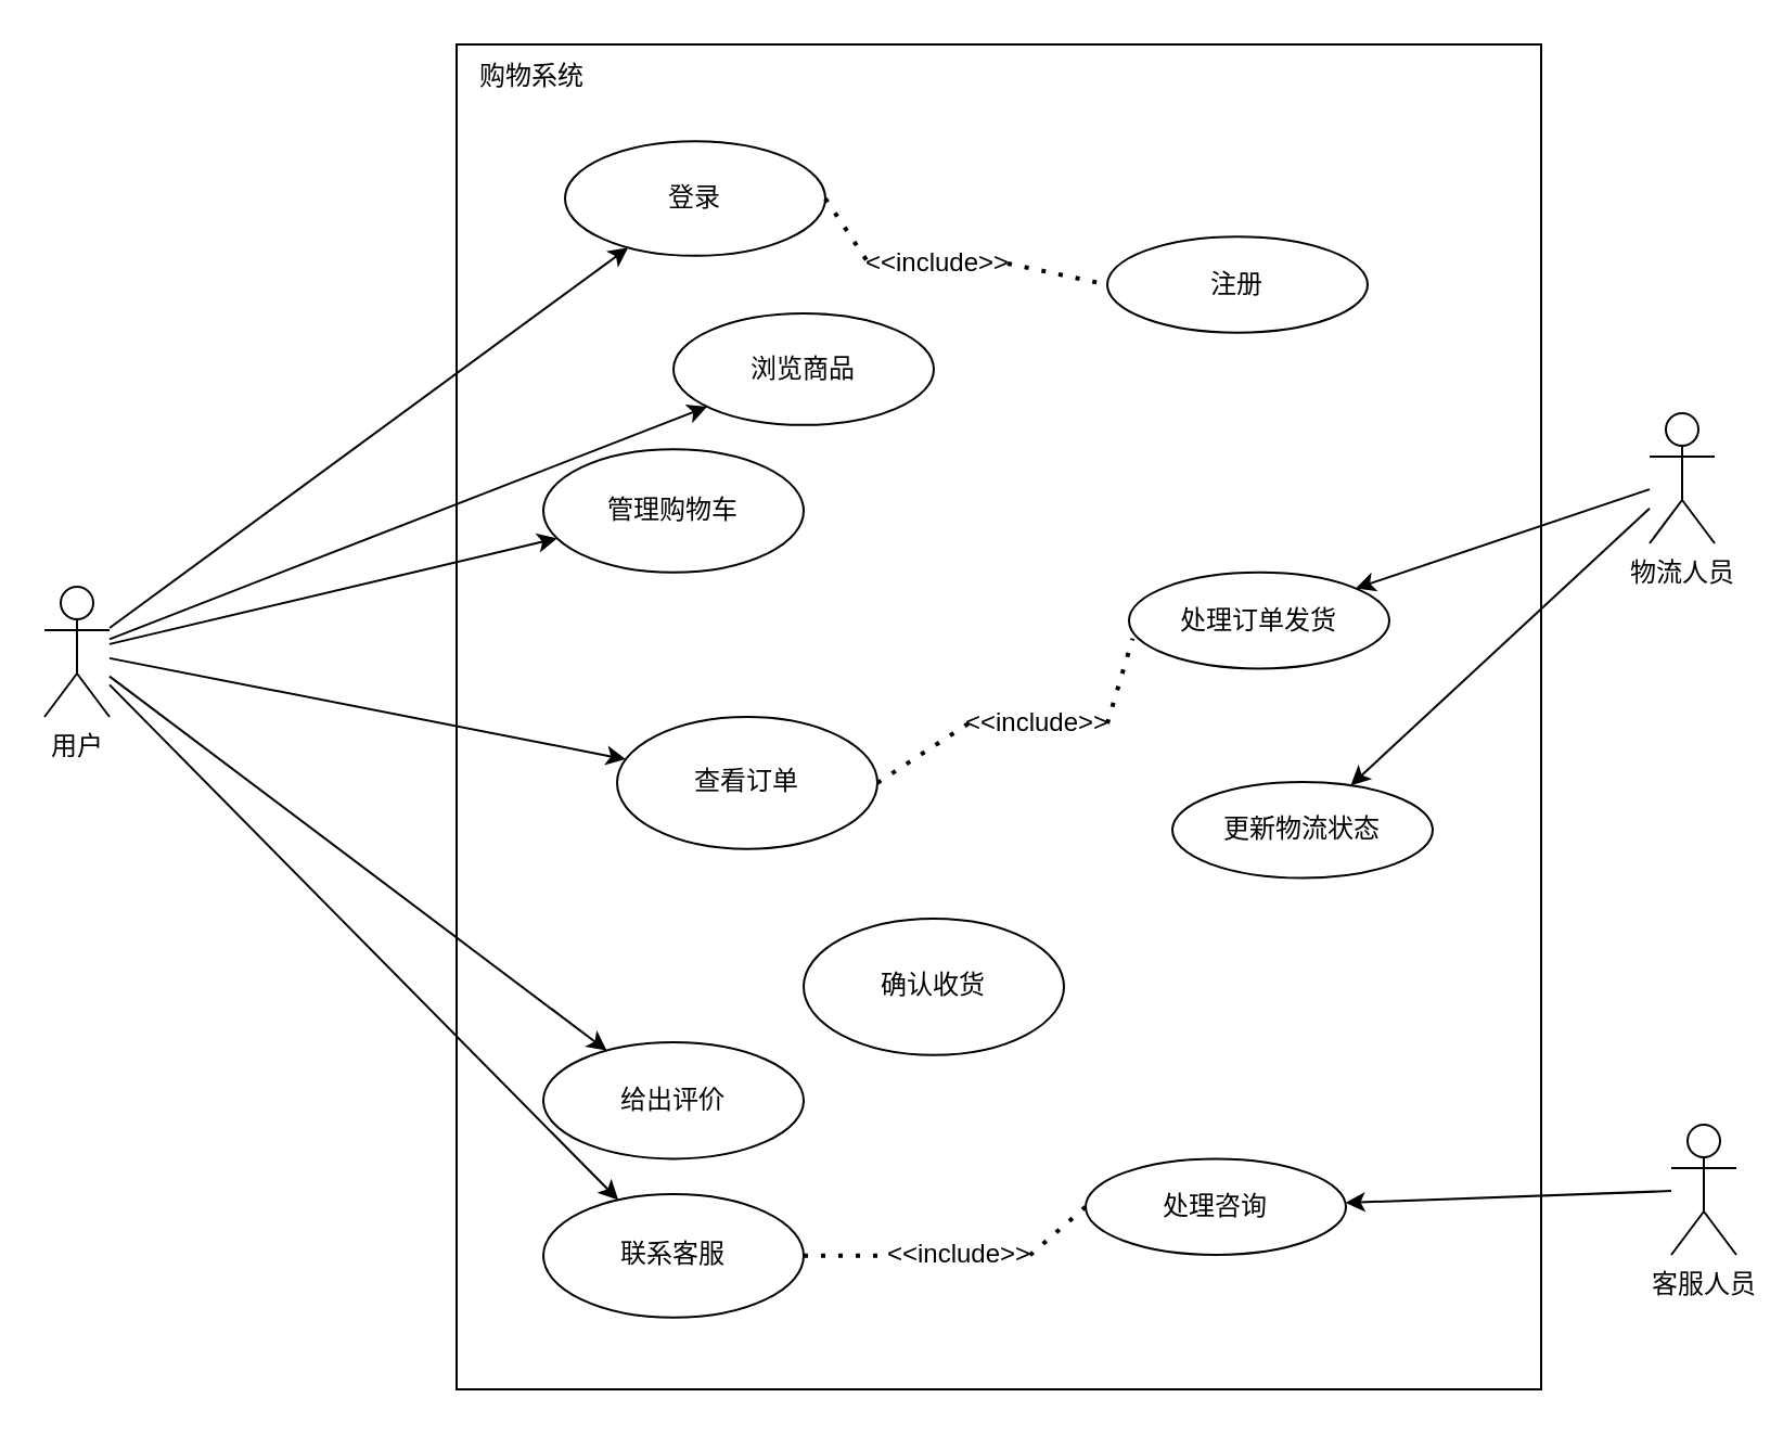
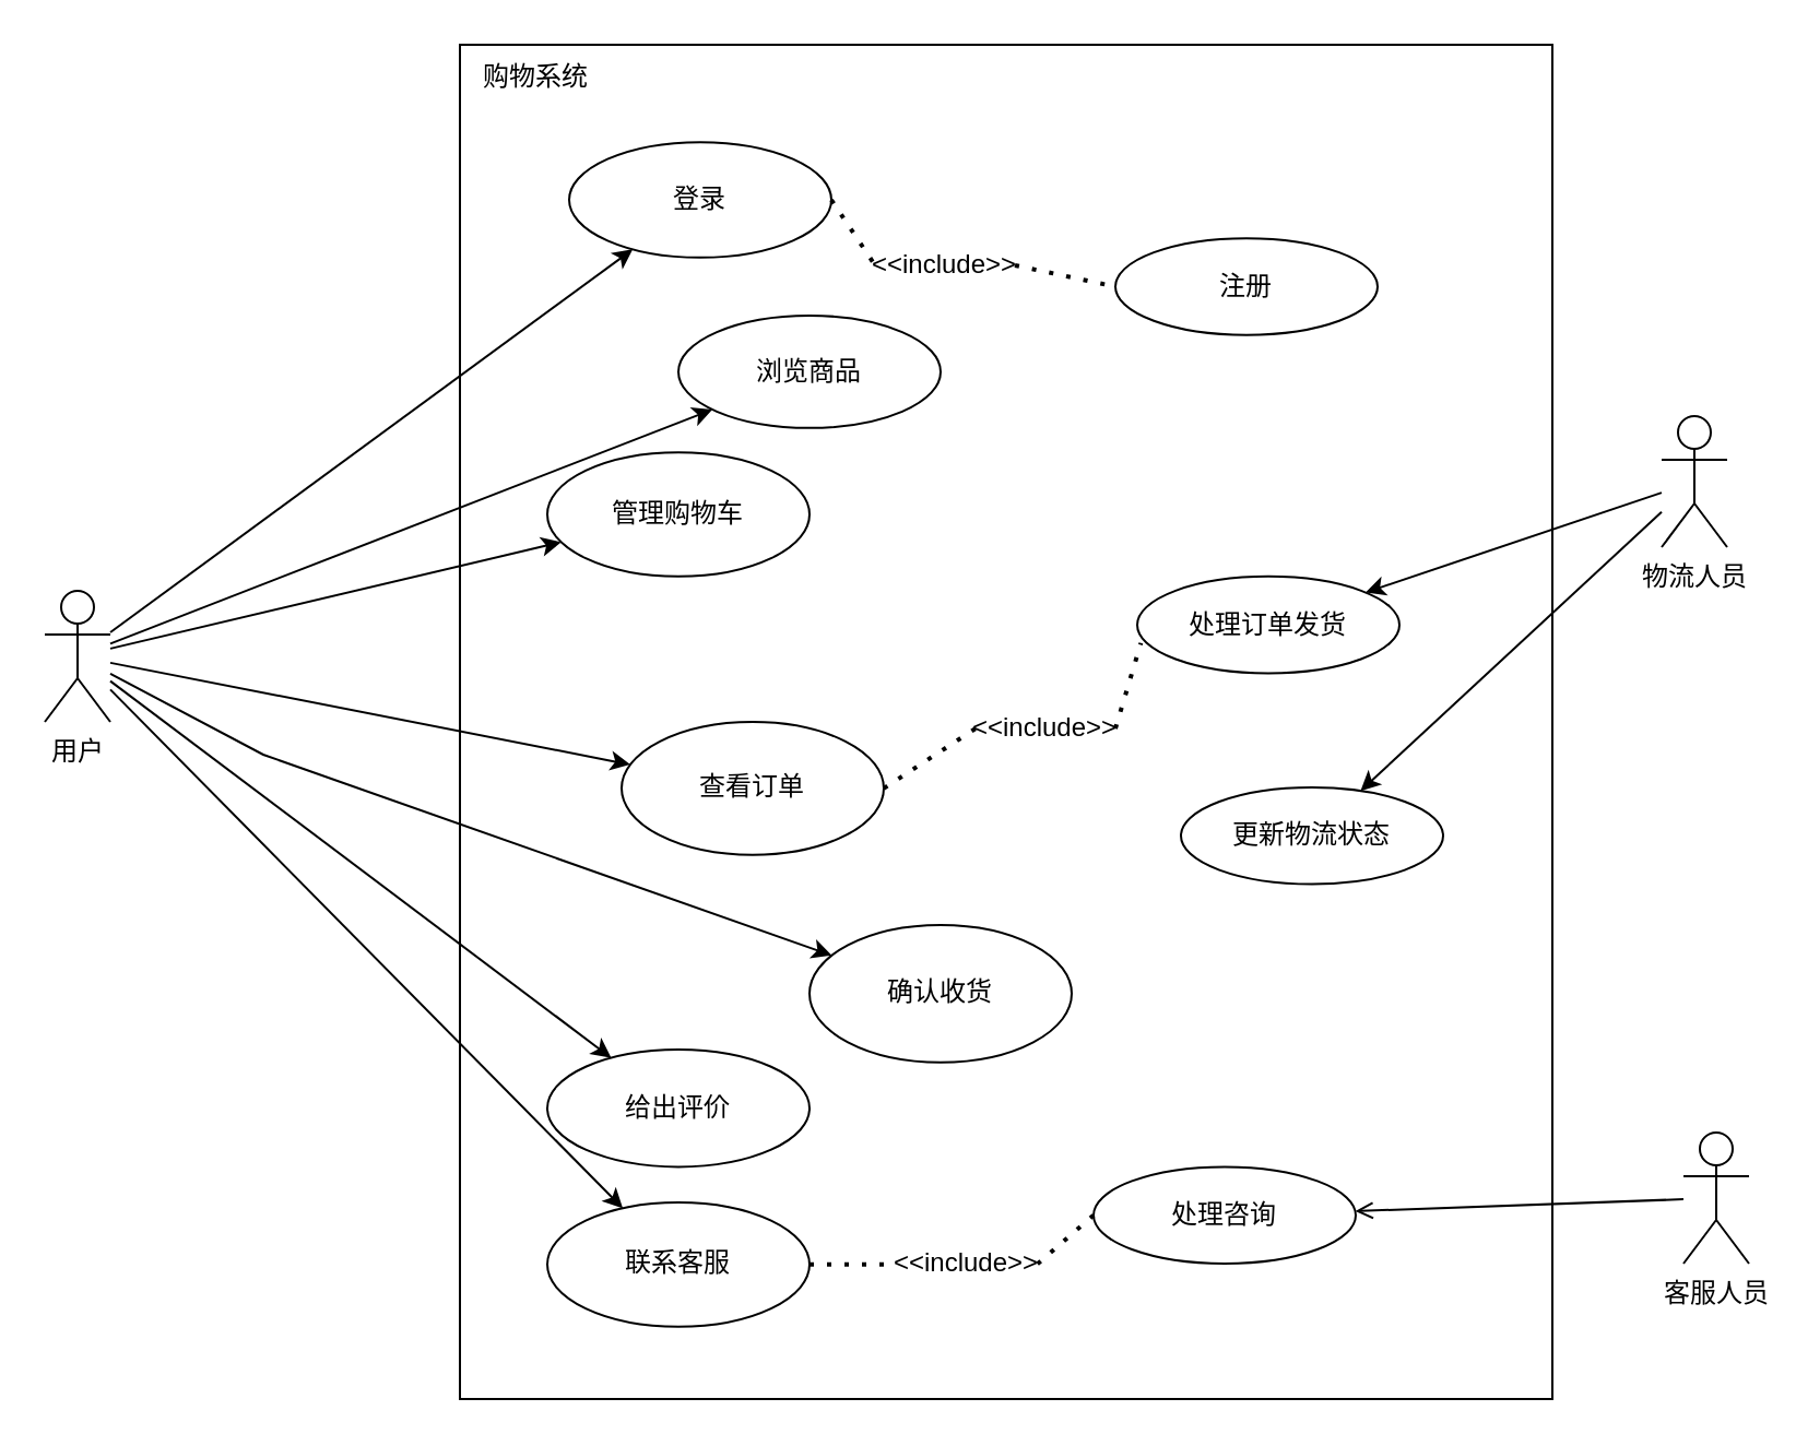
  <mxCell id="0" />
  <mxCell id="1" parent="0" />
  <mxCell id="2" value="" style="rounded=0;whiteSpace=wrap;html=1;" parent="1" vertex="1"><mxGeometry x="210" y="20" width="500" height="620" as="geometry" /></mxCell>
  <mxCell id="3" value="注册" style="ellipse;whiteSpace=wrap;html=1;" parent="2" vertex="1"><mxGeometry x="300" y="88.571" width="120" height="44.286" as="geometry" /></mxCell>
  <mxCell id="4" value="登录" style="ellipse;whiteSpace=wrap;html=1;" parent="2" vertex="1"><mxGeometry x="50" y="44.57" width="120" height="52.86" as="geometry" /></mxCell>
  <mxCell id="5" value="浏览商品" style="ellipse;whiteSpace=wrap;html=1;" parent="2" vertex="1"><mxGeometry x="100" y="124" width="120" height="51.43" as="geometry" /></mxCell>
  <mxCell id="6" value="管理购物车" style="ellipse;whiteSpace=wrap;html=1;" parent="2" vertex="1"><mxGeometry x="40" y="186.57" width="120" height="56.86" as="geometry" /></mxCell>
  <mxCell id="7" value="查看订单" style="ellipse;whiteSpace=wrap;html=1;" parent="2" vertex="1"><mxGeometry x="74" y="310" width="120" height="60.86" as="geometry" /></mxCell>
  <mxCell id="8" value="确认收货" style="ellipse;whiteSpace=wrap;html=1;" parent="2" vertex="1"><mxGeometry x="160" y="403" width="120" height="62.86" as="geometry" /></mxCell>
  <mxCell id="9" value="给出评价" style="ellipse;whiteSpace=wrap;html=1;" parent="2" vertex="1"><mxGeometry x="40" y="460" width="120" height="53.71" as="geometry" /></mxCell>
  <mxCell id="10" value="联系客服" style="ellipse;whiteSpace=wrap;html=1;" parent="2" vertex="1"><mxGeometry x="40" y="530" width="120" height="56.86" as="geometry" /></mxCell>
  <mxCell id="11" value="处理订单发货" style="ellipse;whiteSpace=wrap;html=1;" parent="2" vertex="1"><mxGeometry x="310" y="243.433" width="120" height="44.286" as="geometry" /></mxCell>
  <mxCell id="12" value="更新物流状态" style="ellipse;whiteSpace=wrap;html=1;" parent="2" vertex="1"><mxGeometry x="330" y="339.997" width="120" height="44.286" as="geometry" /></mxCell>
  <mxCell id="13" value="处理咨询" style="ellipse;whiteSpace=wrap;html=1;" parent="2" vertex="1"><mxGeometry x="290" y="513.714" width="120" height="44.286" as="geometry" /></mxCell>
  <mxCell id="14" value="" style="endArrow=none;dashed=1;html=1;dashPattern=1 3;strokeWidth=2;rounded=0;exitX=1;exitY=0.5;exitDx=0;exitDy=0;entryX=0;entryY=0.5;entryDx=0;entryDy=0;" edge="1" parent="2" source="15" target="3"><mxGeometry width="50" height="50" relative="1" as="geometry"><mxPoint x="263" y="221.429" as="sourcePoint" /><mxPoint x="313" y="177.143" as="targetPoint" /></mxGeometry></mxCell>
  <mxCell id="15" value="&amp;lt;&amp;lt;include&amp;gt;&amp;gt;" style="text;html=1;align=center;verticalAlign=middle;whiteSpace=wrap;rounded=0;" vertex="1" parent="2"><mxGeometry x="190" y="86.8" width="64" height="28.34" as="geometry" /></mxCell>
  <mxCell id="16" value="" style="endArrow=none;dashed=1;html=1;dashPattern=1 3;strokeWidth=2;rounded=0;exitX=1;exitY=0.5;exitDx=0;exitDy=0;entryX=0;entryY=0.5;entryDx=0;entryDy=0;" edge="1" parent="2" source="4" target="15"><mxGeometry width="50" height="50" relative="1" as="geometry"><mxPoint x="497" y="181.571" as="sourcePoint" /><mxPoint x="560" y="181.571" as="targetPoint" /></mxGeometry></mxCell>
  <mxCell id="17" value="购物系统" style="text;html=1;align=center;verticalAlign=middle;whiteSpace=wrap;rounded=0;" vertex="1" parent="2"><mxGeometry x="-50" width="170" height="30" as="geometry" /></mxCell>
  <mxCell id="18" value="" style="endArrow=none;dashed=1;html=1;dashPattern=1 3;strokeWidth=2;rounded=0;exitX=1;exitY=0.5;exitDx=0;exitDy=0;entryX=0.014;entryY=0.687;entryDx=0;entryDy=0;entryPerimeter=0;" edge="1" parent="2" source="19" target="11"><mxGeometry width="50" height="50" relative="1" as="geometry"><mxPoint x="303" y="446.289" as="sourcePoint" /><mxPoint x="340" y="335.86" as="targetPoint" /></mxGeometry></mxCell>
  <mxCell id="19" value="&amp;lt;&amp;lt;include&amp;gt;&amp;gt;" style="text;html=1;align=center;verticalAlign=middle;whiteSpace=wrap;rounded=0;" vertex="1" parent="2"><mxGeometry x="236" y="298.86" width="64" height="28.34" as="geometry" /></mxCell>
  <mxCell id="20" value="" style="endArrow=none;dashed=1;html=1;dashPattern=1 3;strokeWidth=2;rounded=0;exitX=1;exitY=0.5;exitDx=0;exitDy=0;entryX=0;entryY=0.5;entryDx=0;entryDy=0;" edge="1" parent="2" source="7" target="19"><mxGeometry width="50" height="50" relative="1" as="geometry"><mxPoint x="330" y="352" as="sourcePoint" /><mxPoint x="348" y="300" as="targetPoint" /></mxGeometry></mxCell>
  <mxCell id="21" value="" style="endArrow=none;dashed=1;html=1;dashPattern=1 3;strokeWidth=2;rounded=0;exitX=0;exitY=0.5;exitDx=0;exitDy=0;entryX=1;entryY=0.5;entryDx=0;entryDy=0;" edge="1" parent="2" source="13" target="22"><mxGeometry width="50" height="50" relative="1" as="geometry"><mxPoint x="320" y="512" as="sourcePoint" /><mxPoint x="338" y="460" as="targetPoint" /></mxGeometry></mxCell>
  <mxCell id="22" value="&amp;lt;&amp;lt;include&amp;gt;&amp;gt;" style="text;html=1;align=center;verticalAlign=middle;whiteSpace=wrap;rounded=0;" vertex="1" parent="2"><mxGeometry x="200" y="544.26" width="64" height="28.34" as="geometry" /></mxCell>
  <mxCell id="23" value="" style="endArrow=none;dashed=1;html=1;dashPattern=1 3;strokeWidth=2;rounded=0;exitX=1;exitY=0.5;exitDx=0;exitDy=0;entryX=0;entryY=0.5;entryDx=0;entryDy=0;" edge="1" parent="2" source="10" target="22"><mxGeometry width="50" height="50" relative="1" as="geometry"><mxPoint x="296" y="540" as="sourcePoint" /><mxPoint x="270" y="562" as="targetPoint" /></mxGeometry></mxCell>
  <mxCell id="24" value="用户" style="shape=umlActor;verticalLabelPosition=bottom;verticalAlign=top;html=1;outlineConnect=0;" parent="1" vertex="1"><mxGeometry x="20" y="270" width="30" height="60" as="geometry" /></mxCell>
  <mxCell id="25" value="客服人员" style="shape=umlActor;verticalLabelPosition=bottom;verticalAlign=top;html=1;outlineConnect=0;" parent="1" vertex="1"><mxGeometry x="770" y="518" width="30" height="60" as="geometry" /></mxCell>
  <mxCell id="26" value="物流人员" style="shape=umlActor;verticalLabelPosition=bottom;verticalAlign=top;html=1;outlineConnect=0;" parent="1" vertex="1"><mxGeometry x="760" y="190" width="30" height="60" as="geometry" /></mxCell>
  <mxCell id="27" value="" style="endArrow=classic;html=1;rounded=0;" parent="1" source="24" target="4" edge="1"><mxGeometry width="50" height="50" relative="1" as="geometry"><mxPoint x="50" y="270" as="sourcePoint" /><mxPoint x="220" y="0" as="targetPoint" /><Array as="points" /></mxGeometry></mxCell>
  <mxCell id="28" value="" style="endArrow=classic;html=1;rounded=0;" parent="1" source="24" target="5" edge="1"><mxGeometry width="50" height="50" relative="1" as="geometry"><mxPoint x="50" y="270" as="sourcePoint" /><mxPoint x="220" y="0" as="targetPoint" /><Array as="points" /></mxGeometry></mxCell>
  <mxCell id="29" value="" style="endArrow=classic;html=1;rounded=0;" parent="1" source="24" target="6" edge="1"><mxGeometry width="50" height="50" relative="1" as="geometry"><mxPoint x="50" y="270" as="sourcePoint" /><mxPoint x="220" y="0" as="targetPoint" /><Array as="points" /></mxGeometry></mxCell>
  <mxCell id="30" value="" style="endArrow=classic;html=1;rounded=0;" parent="1" source="24" target="7" edge="1"><mxGeometry width="50" height="50" relative="1" as="geometry"><mxPoint x="50" y="270" as="sourcePoint" /><mxPoint x="220" y="0" as="targetPoint" /><Array as="points" /></mxGeometry></mxCell>
+ <mxCell id="31" value="" style="endArrow=classic;html=1;rounded=0;" parent="1" source="24" target="8" edge="1"><mxGeometry width="50" height="50" relative="1" as="geometry"><mxPoint x="50" y="270" as="sourcePoint" /><mxPoint x="220" y="0" as="targetPoint" /><Array as="points"><mxPoint x="120" y="345" /></Array></mxGeometry></mxCell>
  <mxCell id="32" value="" style="endArrow=classic;html=1;rounded=0;" parent="1" source="24" target="9" edge="1"><mxGeometry width="50" height="50" relative="1" as="geometry"><mxPoint x="50" y="270" as="sourcePoint" /><mxPoint x="220" y="0" as="targetPoint" /><Array as="points" /></mxGeometry></mxCell>
  <mxCell id="33" value="" style="endArrow=classic;html=1;rounded=0;" parent="1" source="24" target="10" edge="1"><mxGeometry width="50" height="50" relative="1" as="geometry"><mxPoint x="50" y="270" as="sourcePoint" /><mxPoint x="220" y="0" as="targetPoint" /><Array as="points" /></mxGeometry></mxCell>
- <mxCell id="34" value="" style="endArrow=classic;html=1;rounded=0;" parent="1" source="25" target="13" edge="1"><mxGeometry width="50" height="50" relative="1" as="geometry"><mxPoint x="820" y="270" as="sourcePoint" /><mxPoint x="720" y="275" as="targetPoint" /></mxGeometry></mxCell>
+ <mxCell id="34" value="" style="endArrow=open;html=1;rounded=0;" parent="1" source="25" target="13" edge="1"><mxGeometry width="50" height="50" relative="1" as="geometry"><mxPoint x="820" y="270" as="sourcePoint" /><mxPoint x="720" y="275" as="targetPoint" /></mxGeometry></mxCell>
  <mxCell id="35" value="" style="endArrow=classic;html=1;rounded=0;" parent="1" source="26" target="11" edge="1"><mxGeometry width="50" height="50" relative="1" as="geometry"><mxPoint x="820" y="440" as="sourcePoint" /><mxPoint x="720" y="415" as="targetPoint" /></mxGeometry></mxCell>
  <mxCell id="36" value="" style="endArrow=classic;html=1;rounded=0;" parent="1" source="26" target="12" edge="1"><mxGeometry width="50" height="50" relative="1" as="geometry"><mxPoint x="820" y="440" as="sourcePoint" /><mxPoint x="720" y="485" as="targetPoint" /></mxGeometry></mxCell>
